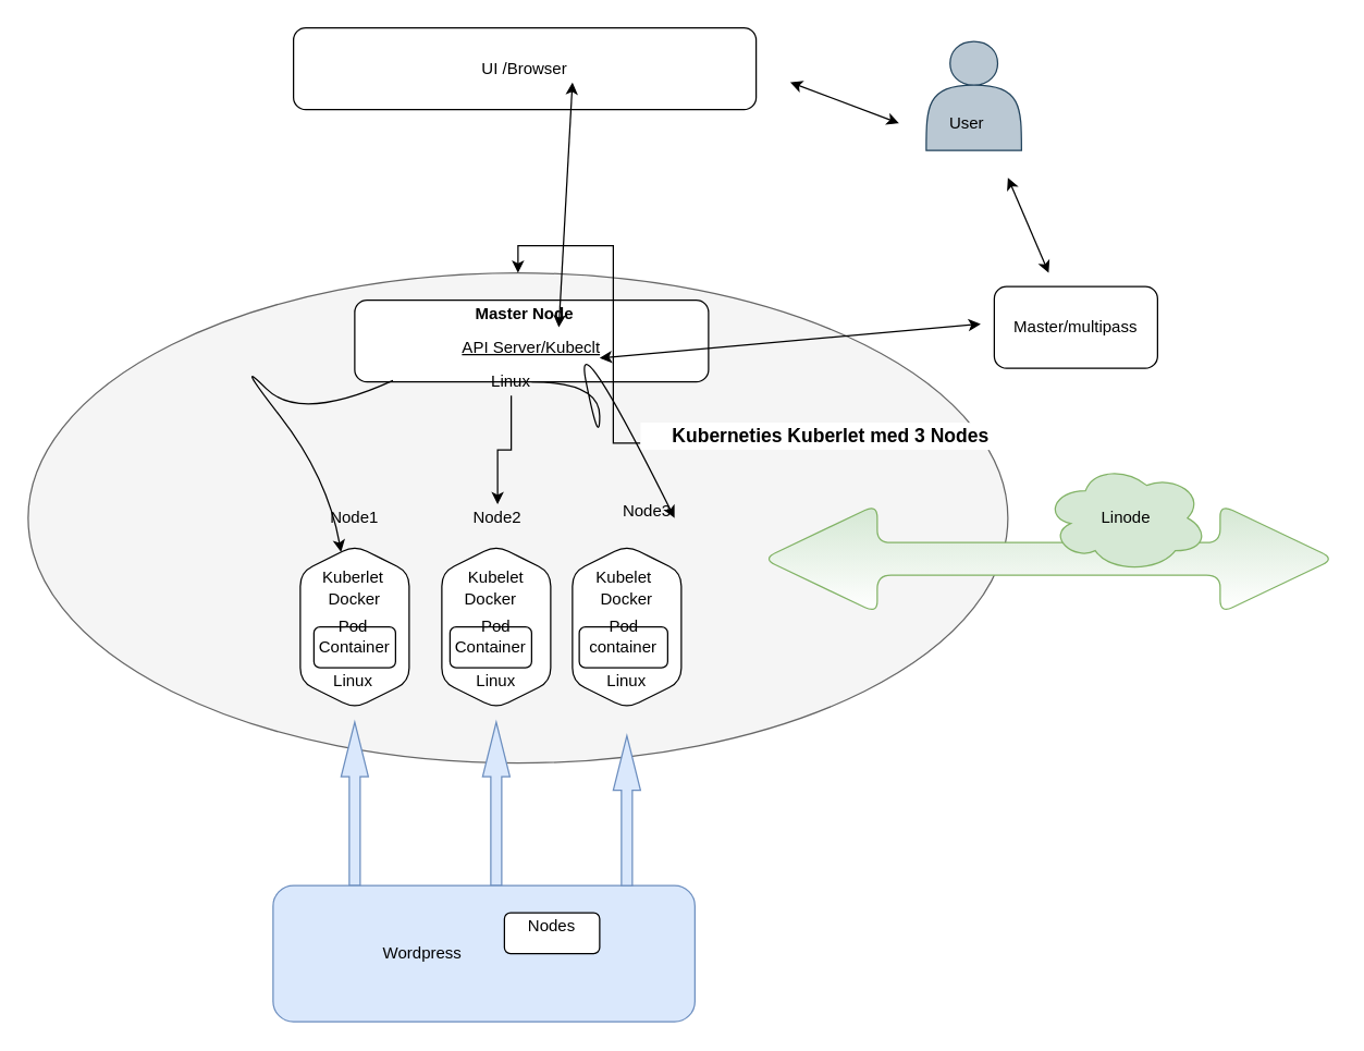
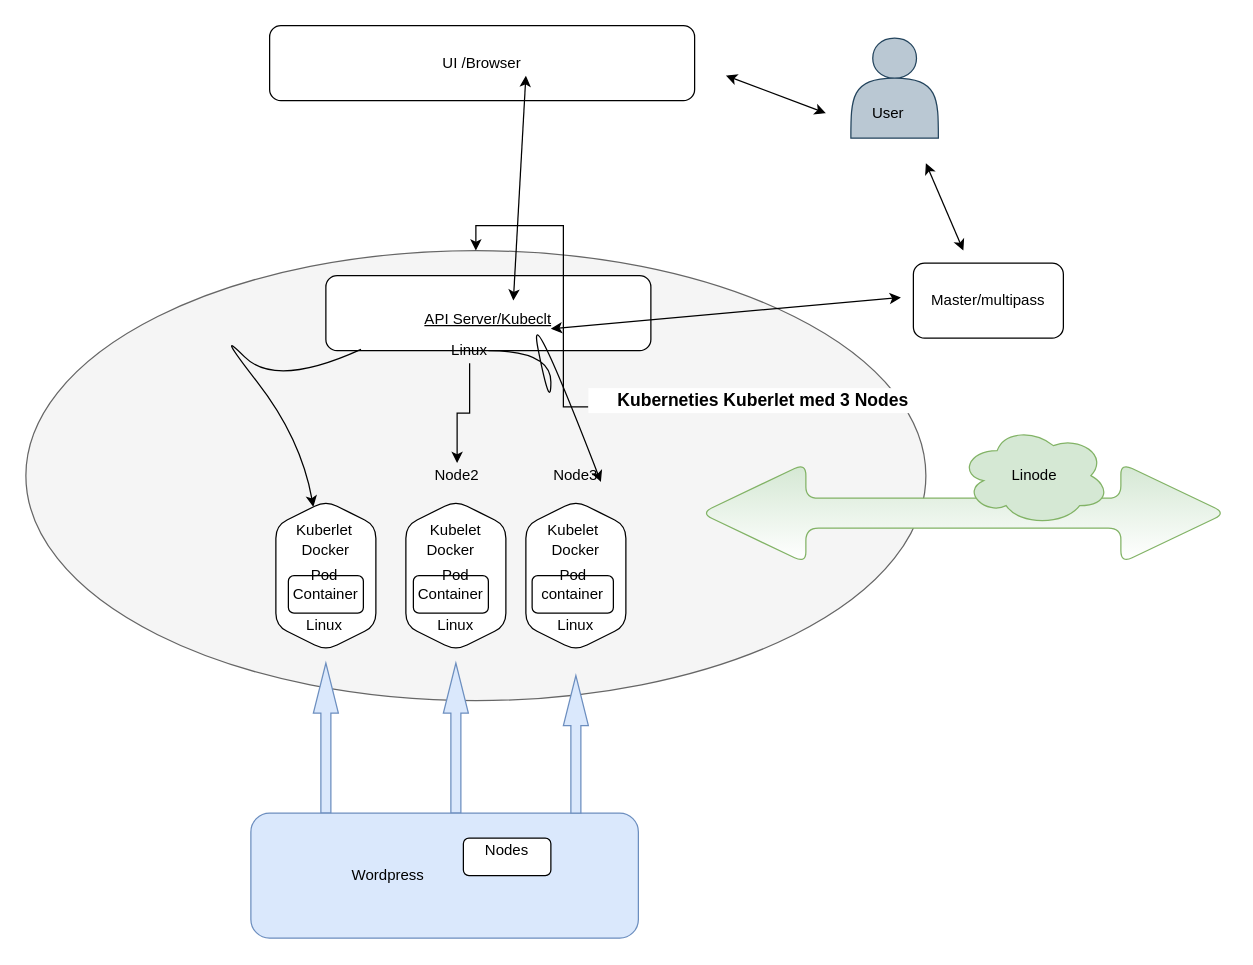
  <mxCell id="0" />
  <mxCell id="1" parent="0" />
  <mxCell id="2" value="UI /Browser" style="rounded=1;whiteSpace=wrap;html=1;fillColor=none;" vertex="1" parent="1"><mxGeometry x="215" y="20" width="340" height="60" as="geometry" /></mxCell>
  <mxCell id="3" value="" style="ellipse;whiteSpace=wrap;html=1;fillColor=#f5f5f5;strokeColor=#666666;fontColor=#333333;" vertex="1" parent="1"><mxGeometry x="20" y="200" width="720" height="360" as="geometry" /></mxCell>
  <mxCell id="4" value="" style="rounded=1;whiteSpace=wrap;html=1;" vertex="1" parent="1"><mxGeometry x="260" y="220" width="260" height="60" as="geometry" /></mxCell>
- <mxCell id="5" value="Node1" style="text;html=1;strokeColor=none;fillColor=none;align=center;verticalAlign=middle;whiteSpace=wrap;rounded=0;" vertex="1" parent="1"><mxGeometry x="240" y="370" width="40" height="20" as="geometry" /></mxCell>
  <mxCell id="6" value="Node2" style="text;html=1;strokeColor=none;fillColor=none;align=center;verticalAlign=middle;whiteSpace=wrap;rounded=0;" vertex="1" parent="1"><mxGeometry x="345" y="370" width="40" height="20" as="geometry" /></mxCell>
- <mxCell id="7" value="Node3" style="text;html=1;strokeColor=none;fillColor=none;align=center;verticalAlign=middle;whiteSpace=wrap;rounded=0;" vertex="1" parent="1"><mxGeometry x="455" y="365" width="40" height="20" as="geometry" /></mxCell>
- <mxCell id="8" value="&lt;b&gt;Master Node&lt;/b&gt;" style="text;html=1;strokeColor=none;fillColor=none;align=center;verticalAlign=middle;whiteSpace=wrap;rounded=0;" vertex="1" parent="1"><mxGeometry x="300" y="220" width="170" height="20" as="geometry" /></mxCell>
+ <mxCell id="7" value="Node3" style="text;html=1;strokeColor=none;fillColor=none;align=center;verticalAlign=middle;whiteSpace=wrap;rounded=0;" vertex="1" parent="1"><mxGeometry x="440" y="370" width="40" height="20" as="geometry" /></mxCell>
  <mxCell id="9" value="&lt;u&gt;API Server/Kubeclt&lt;/u&gt;" style="text;html=1;strokeColor=none;fillColor=none;align=center;verticalAlign=middle;whiteSpace=wrap;rounded=0;" vertex="1" parent="1"><mxGeometry x="300" y="240" width="180" height="30" as="geometry" /></mxCell>
  <mxCell id="10" style="edgeStyle=orthogonalEdgeStyle;rounded=0;orthogonalLoop=1;jettySize=auto;html=1;exitX=0;exitY=0.75;exitDx=0;exitDy=0;" edge="1" parent="1" source="11" target="3"><mxGeometry relative="1" as="geometry" /></mxCell>
  <mxCell id="11" value="&lt;font style=&quot;font-size: 14px&quot;&gt;&lt;b&gt;Kuberneties Kuberlet med 3 Nodes&lt;/b&gt;&lt;/font&gt;" style="text;html=1;strokeColor=none;align=center;verticalAlign=middle;whiteSpace=wrap;rounded=0;fillColor=#ffffff;" vertex="1" parent="1"><mxGeometry x="470" y="310" width="280" height="20" as="geometry" /></mxCell>
  <mxCell id="12" value="" style="html=1;shadow=0;dashed=0;align=center;verticalAlign=middle;shape=mxgraph.arrows2.arrow;dy=0.6;dx=40;direction=north;notch=0;rounded=1;fillColor=#dae8fc;strokeColor=#6c8ebf;" vertex="1" parent="1"><mxGeometry x="354" y="530" width="20" height="120" as="geometry" /></mxCell>
  <mxCell id="13" value="" style="html=1;shadow=0;dashed=0;align=center;verticalAlign=middle;shape=mxgraph.arrows2.arrow;dy=0.6;dx=40;direction=north;notch=0;rounded=1;fillColor=#dae8fc;strokeColor=#6c8ebf;" vertex="1" parent="1"><mxGeometry x="250" y="530" width="20" height="120" as="geometry" /></mxCell>
  <mxCell id="14" value="" style="edgeStyle=orthogonalEdgeStyle;rounded=0;orthogonalLoop=1;jettySize=auto;html=1;" edge="1" parent="1" source="15" target="6"><mxGeometry relative="1" as="geometry" /></mxCell>
  <mxCell id="15" value="Linux" style="text;html=1;strokeColor=none;fillColor=none;align=center;verticalAlign=middle;whiteSpace=wrap;rounded=0;" vertex="1" parent="1"><mxGeometry x="350" y="270" width="50" height="20" as="geometry" /></mxCell>
  <mxCell id="16" value="" style="curved=1;endArrow=classic;html=1;exitX=0.108;exitY=0.983;exitDx=0;exitDy=0;exitPerimeter=0;" edge="1" parent="1" source="4" target="20"><mxGeometry width="50" height="50" relative="1" as="geometry"><mxPoint x="170" y="310" as="sourcePoint" /><mxPoint x="220" y="260" as="targetPoint" /><Array as="points"><mxPoint x="220" y="310" /><mxPoint x="170" y="260" /><mxPoint x="240" y="350" /></Array></mxGeometry></mxCell>
  <mxCell id="17" value="" style="curved=1;endArrow=classic;html=1;entryX=1;entryY=0.75;entryDx=0;entryDy=0;" edge="1" parent="1" target="7"><mxGeometry width="50" height="50" relative="1" as="geometry"><mxPoint x="390" y="280" as="sourcePoint" /><mxPoint x="440" y="230" as="targetPoint" /><Array as="points"><mxPoint x="440" y="280" /><mxPoint x="440" y="330" /><mxPoint x="420" y="230" /></Array></mxGeometry></mxCell>
  <mxCell id="18" value="" style="shape=hexagon;perimeter=hexagonPerimeter2;whiteSpace=wrap;html=1;fixedSize=1;rounded=1;direction=south;" vertex="1" parent="1"><mxGeometry x="420" y="400" width="80" height="120" as="geometry" /></mxCell>
  <mxCell id="19" value="" style="shape=hexagon;perimeter=hexagonPerimeter2;whiteSpace=wrap;html=1;fixedSize=1;rounded=1;direction=south;" vertex="1" parent="1"><mxGeometry x="324" y="400" width="80" height="120" as="geometry" /></mxCell>
  <mxCell id="20" value="" style="shape=hexagon;perimeter=hexagonPerimeter2;whiteSpace=wrap;html=1;fixedSize=1;rounded=1;direction=south;" vertex="1" parent="1"><mxGeometry x="220" y="400" width="80" height="120" as="geometry" /></mxCell>
  <mxCell id="21" value="Linux" style="text;html=1;strokeColor=none;fillColor=none;align=center;verticalAlign=middle;whiteSpace=wrap;rounded=0;" vertex="1" parent="1"><mxGeometry x="430" y="490" width="60" height="20" as="geometry" /></mxCell>
  <mxCell id="22" value="Linux" style="text;html=1;strokeColor=none;fillColor=none;align=center;verticalAlign=middle;whiteSpace=wrap;rounded=0;" vertex="1" parent="1"><mxGeometry x="342" y="490" width="44" height="20" as="geometry" /></mxCell>
  <mxCell id="23" value="Linux" style="text;html=1;strokeColor=none;fillColor=none;align=center;verticalAlign=middle;whiteSpace=wrap;rounded=0;" vertex="1" parent="1"><mxGeometry x="239" y="490" width="40" height="20" as="geometry" /></mxCell>
  <mxCell id="24" value="" style="shape=doubleArrow;whiteSpace=wrap;html=1;rounded=1;fillColor=#d5e8d4;strokeColor=#82b366;gradientColor=#ffffff;" vertex="1" parent="1"><mxGeometry x="560" y="370" width="420" height="80" as="geometry" /></mxCell>
  <mxCell id="25" value="" style="rounded=1;whiteSpace=wrap;html=1;fillColor=#dae8fc;strokeColor=#6c8ebf;" vertex="1" parent="1"><mxGeometry x="200" y="650" width="310" height="100" as="geometry" /></mxCell>
  <mxCell id="26" value="Wordpress" style="text;html=1;strokeColor=none;fillColor=none;align=center;verticalAlign=middle;whiteSpace=wrap;rounded=0;" vertex="1" parent="1"><mxGeometry x="260" y="690" width="100" height="20" as="geometry" /></mxCell>
  <mxCell id="27" value="" style="rounded=1;whiteSpace=wrap;html=1;gradientColor=#ffffff;" vertex="1" parent="1"><mxGeometry x="370" y="670" width="70" height="30" as="geometry" /></mxCell>
  <mxCell id="28" value="Nodes" style="text;html=1;strokeColor=none;fillColor=none;align=center;verticalAlign=middle;whiteSpace=wrap;rounded=0;" vertex="1" parent="1"><mxGeometry x="385" y="670" width="40" height="20" as="geometry" /></mxCell>
  <mxCell id="29" value="" style="html=1;shadow=0;dashed=0;align=center;verticalAlign=middle;shape=mxgraph.arrows2.arrow;dy=0.6;dx=40;direction=north;notch=0;rounded=1;fillColor=#dae8fc;strokeColor=#6c8ebf;" vertex="1" parent="1"><mxGeometry x="450" y="540" width="20" height="110" as="geometry" /></mxCell>
  <mxCell id="30" value="Linode" style="ellipse;shape=cloud;whiteSpace=wrap;html=1;rounded=1;fillColor=#d5e8d4;strokeColor=#82b366;" vertex="1" parent="1"><mxGeometry x="767" y="340" width="120" height="80" as="geometry" /></mxCell>
  <mxCell id="31" value="" style="shape=actor;whiteSpace=wrap;html=1;rounded=1;fillColor=#bac8d3;strokeColor=#23445d;" vertex="1" parent="1"><mxGeometry x="680" y="30" width="70" height="80" as="geometry" /></mxCell>
  <mxCell id="32" value="Container" style="rounded=1;whiteSpace=wrap;html=1;gradientColor=#ffffff;" vertex="1" parent="1"><mxGeometry x="230" y="460" width="60" height="30" as="geometry" /></mxCell>
  <mxCell id="33" value="Container" style="rounded=1;whiteSpace=wrap;html=1;gradientColor=#ffffff;" vertex="1" parent="1"><mxGeometry x="330" y="460" width="60" height="30" as="geometry" /></mxCell>
  <mxCell id="34" value="container" style="rounded=1;whiteSpace=wrap;html=1;gradientColor=#ffffff;" vertex="1" parent="1"><mxGeometry x="425" y="460" width="65" height="30" as="geometry" /></mxCell>
  <mxCell id="35" value="Kuberlet" style="text;html=1;strokeColor=none;fillColor=none;align=center;verticalAlign=middle;whiteSpace=wrap;rounded=0;" vertex="1" parent="1"><mxGeometry x="239" y="413.5" width="40" height="20" as="geometry" /></mxCell>
  <mxCell id="36" value="Kubelet" style="text;html=1;strokeColor=none;fillColor=none;align=center;verticalAlign=middle;whiteSpace=wrap;rounded=0;" vertex="1" parent="1"><mxGeometry x="344" y="413.5" width="40" height="20" as="geometry" /></mxCell>
  <mxCell id="37" value="Kubelet" style="text;html=1;strokeColor=none;fillColor=none;align=center;verticalAlign=middle;whiteSpace=wrap;rounded=0;" vertex="1" parent="1"><mxGeometry x="437.5" y="413.5" width="40" height="20" as="geometry" /></mxCell>
  <mxCell id="38" value="Pod" style="text;html=1;strokeColor=none;fillColor=none;align=center;verticalAlign=middle;whiteSpace=wrap;rounded=0;" vertex="1" parent="1"><mxGeometry x="239" y="450" width="40" height="20" as="geometry" /></mxCell>
  <mxCell id="39" value="Pod" style="text;html=1;strokeColor=none;fillColor=none;align=center;verticalAlign=middle;whiteSpace=wrap;rounded=0;" vertex="1" parent="1"><mxGeometry x="344" y="450" width="40" height="20" as="geometry" /></mxCell>
  <mxCell id="40" value="Pod" style="text;html=1;strokeColor=none;fillColor=none;align=center;verticalAlign=middle;whiteSpace=wrap;rounded=0;" vertex="1" parent="1"><mxGeometry x="437.5" y="450" width="40" height="20" as="geometry" /></mxCell>
  <mxCell id="41" value="Master/multipass" style="rounded=1;whiteSpace=wrap;html=1;fillColor=none;" vertex="1" parent="1"><mxGeometry x="730" y="210" width="120" height="60" as="geometry" /></mxCell>
  <mxCell id="42" value="" style="endArrow=classic;startArrow=classic;html=1;" edge="1" parent="1" source="9"><mxGeometry width="50" height="50" relative="1" as="geometry"><mxPoint x="370" y="110" as="sourcePoint" /><mxPoint x="420" y="60" as="targetPoint" /><Array as="points"><mxPoint x="410" y="240" /></Array></mxGeometry></mxCell>
  <mxCell id="43" value="" style="endArrow=classic;startArrow=classic;html=1;" edge="1" parent="1"><mxGeometry width="50" height="50" relative="1" as="geometry"><mxPoint x="440" y="262.5" as="sourcePoint" /><mxPoint x="720" y="237.5" as="targetPoint" /></mxGeometry></mxCell>
  <mxCell id="44" value="" style="endArrow=classic;startArrow=classic;html=1;" edge="1" parent="1"><mxGeometry width="50" height="50" relative="1" as="geometry"><mxPoint x="580" y="60" as="sourcePoint" /><mxPoint x="660" y="90" as="targetPoint" /></mxGeometry></mxCell>
  <mxCell id="45" value="" style="endArrow=classic;startArrow=classic;html=1;" edge="1" parent="1"><mxGeometry width="50" height="50" relative="1" as="geometry"><mxPoint x="740" y="130" as="sourcePoint" /><mxPoint x="770" y="200" as="targetPoint" /></mxGeometry></mxCell>
  <mxCell id="46" value="User" style="text;html=1;strokeColor=none;fillColor=none;align=center;verticalAlign=middle;whiteSpace=wrap;rounded=0;" vertex="1" parent="1"><mxGeometry x="690" y="80" width="40" height="20" as="geometry" /></mxCell>
  <mxCell id="47" value="Docker" style="text;html=1;strokeColor=none;fillColor=none;align=center;verticalAlign=middle;whiteSpace=wrap;rounded=0;" vertex="1" parent="1"><mxGeometry x="340" y="430" width="40" height="20" as="geometry" /></mxCell>
  <mxCell id="48" value="Docker" style="text;html=1;strokeColor=none;fillColor=none;align=center;verticalAlign=middle;whiteSpace=wrap;rounded=0;" vertex="1" parent="1"><mxGeometry x="240" y="430" width="40" height="20" as="geometry" /></mxCell>
  <mxCell id="49" value="Docker" style="text;html=1;strokeColor=none;fillColor=none;align=center;verticalAlign=middle;whiteSpace=wrap;rounded=0;" vertex="1" parent="1"><mxGeometry x="440" y="430" width="40" height="20" as="geometry" /></mxCell>
